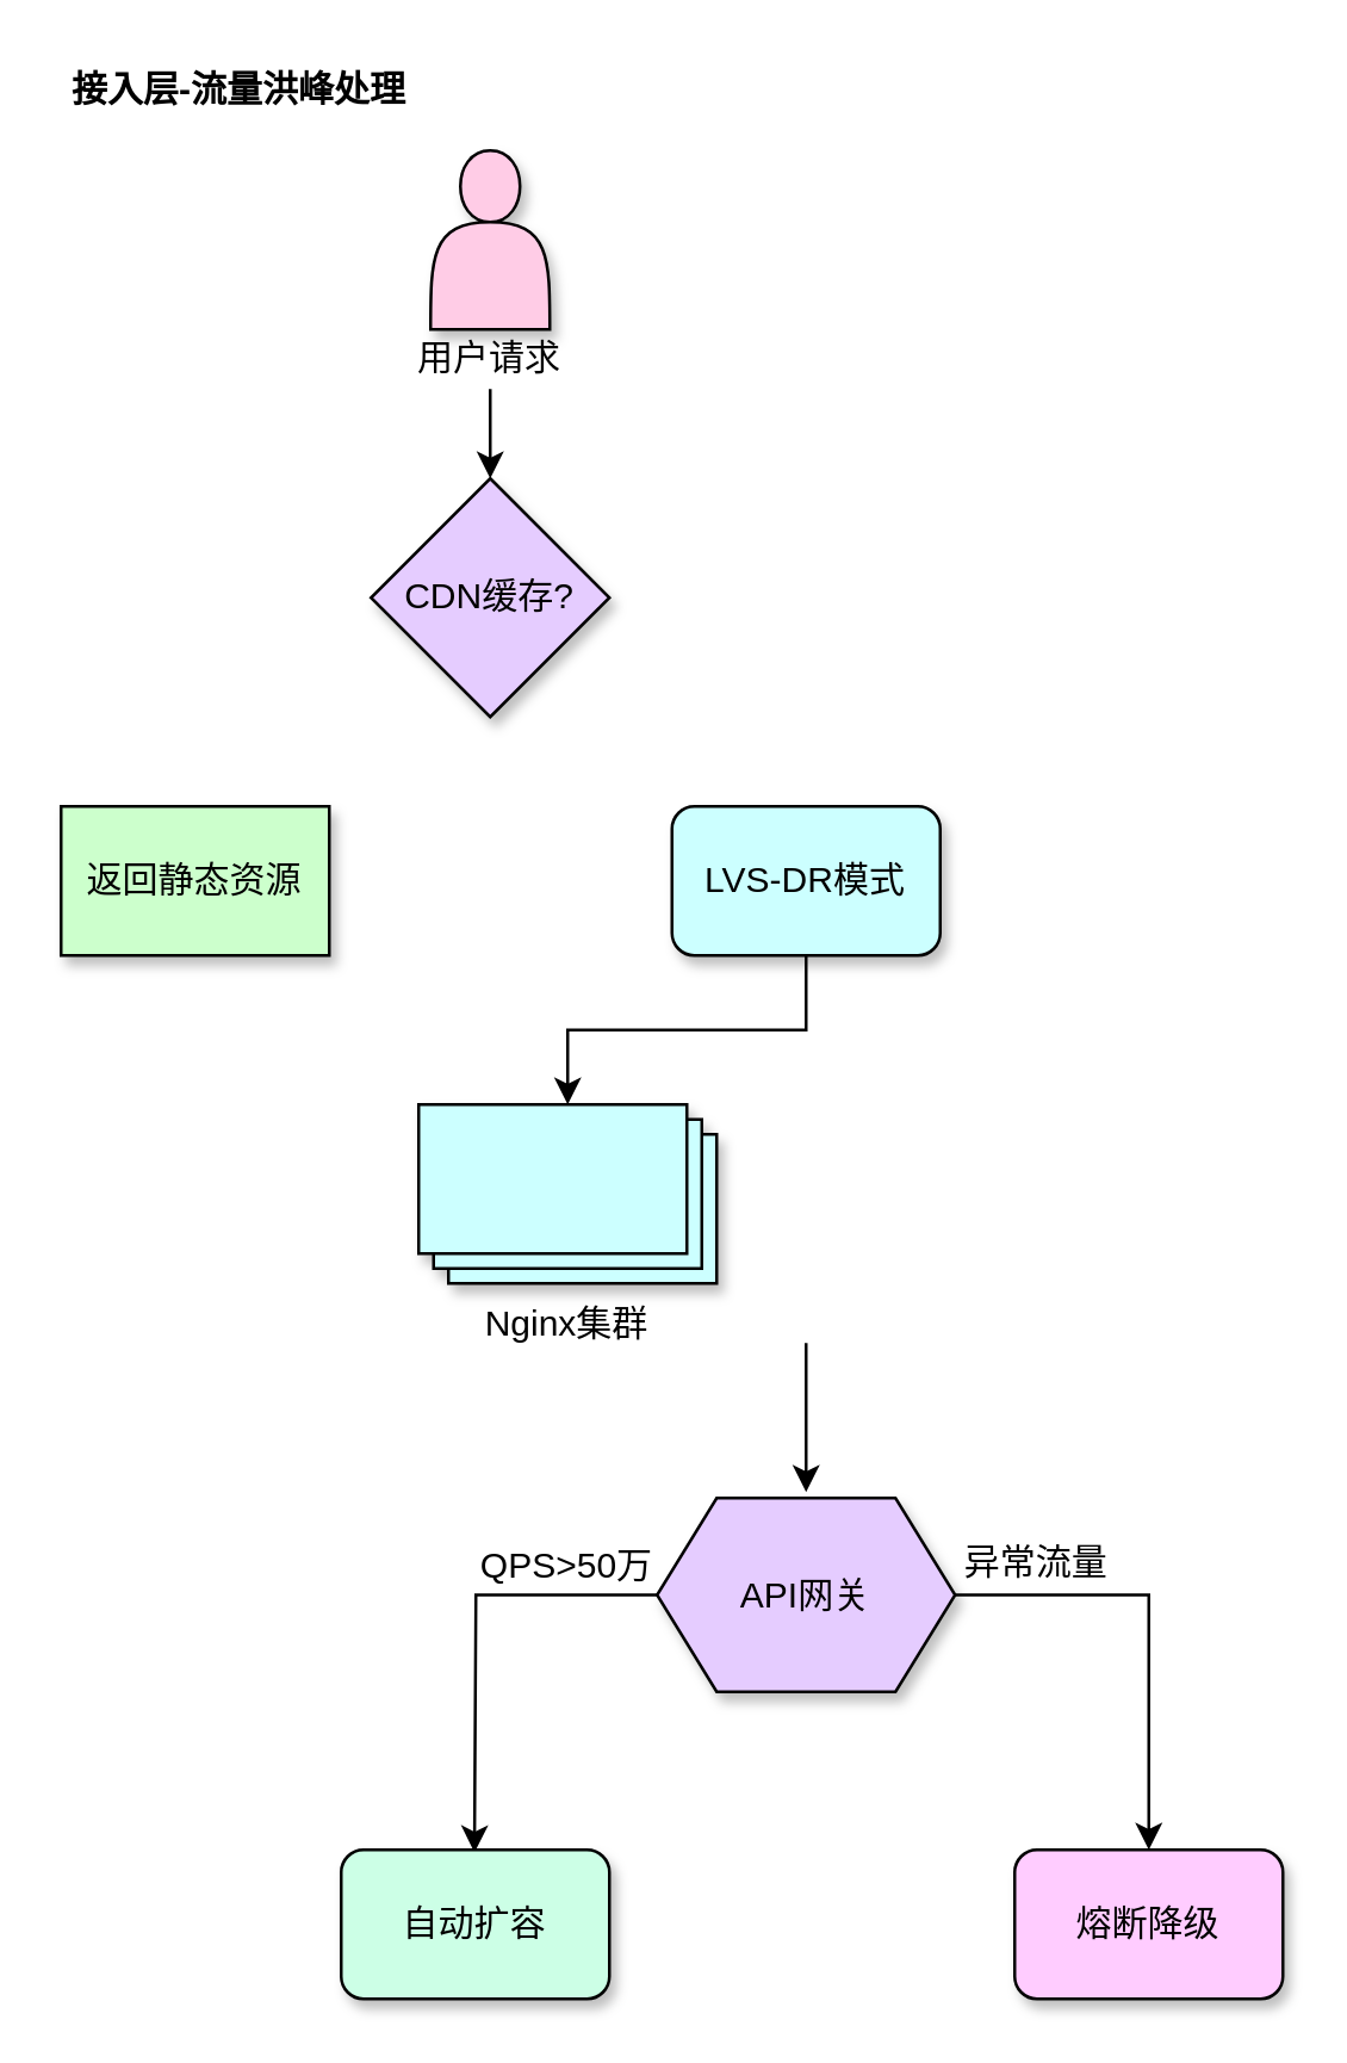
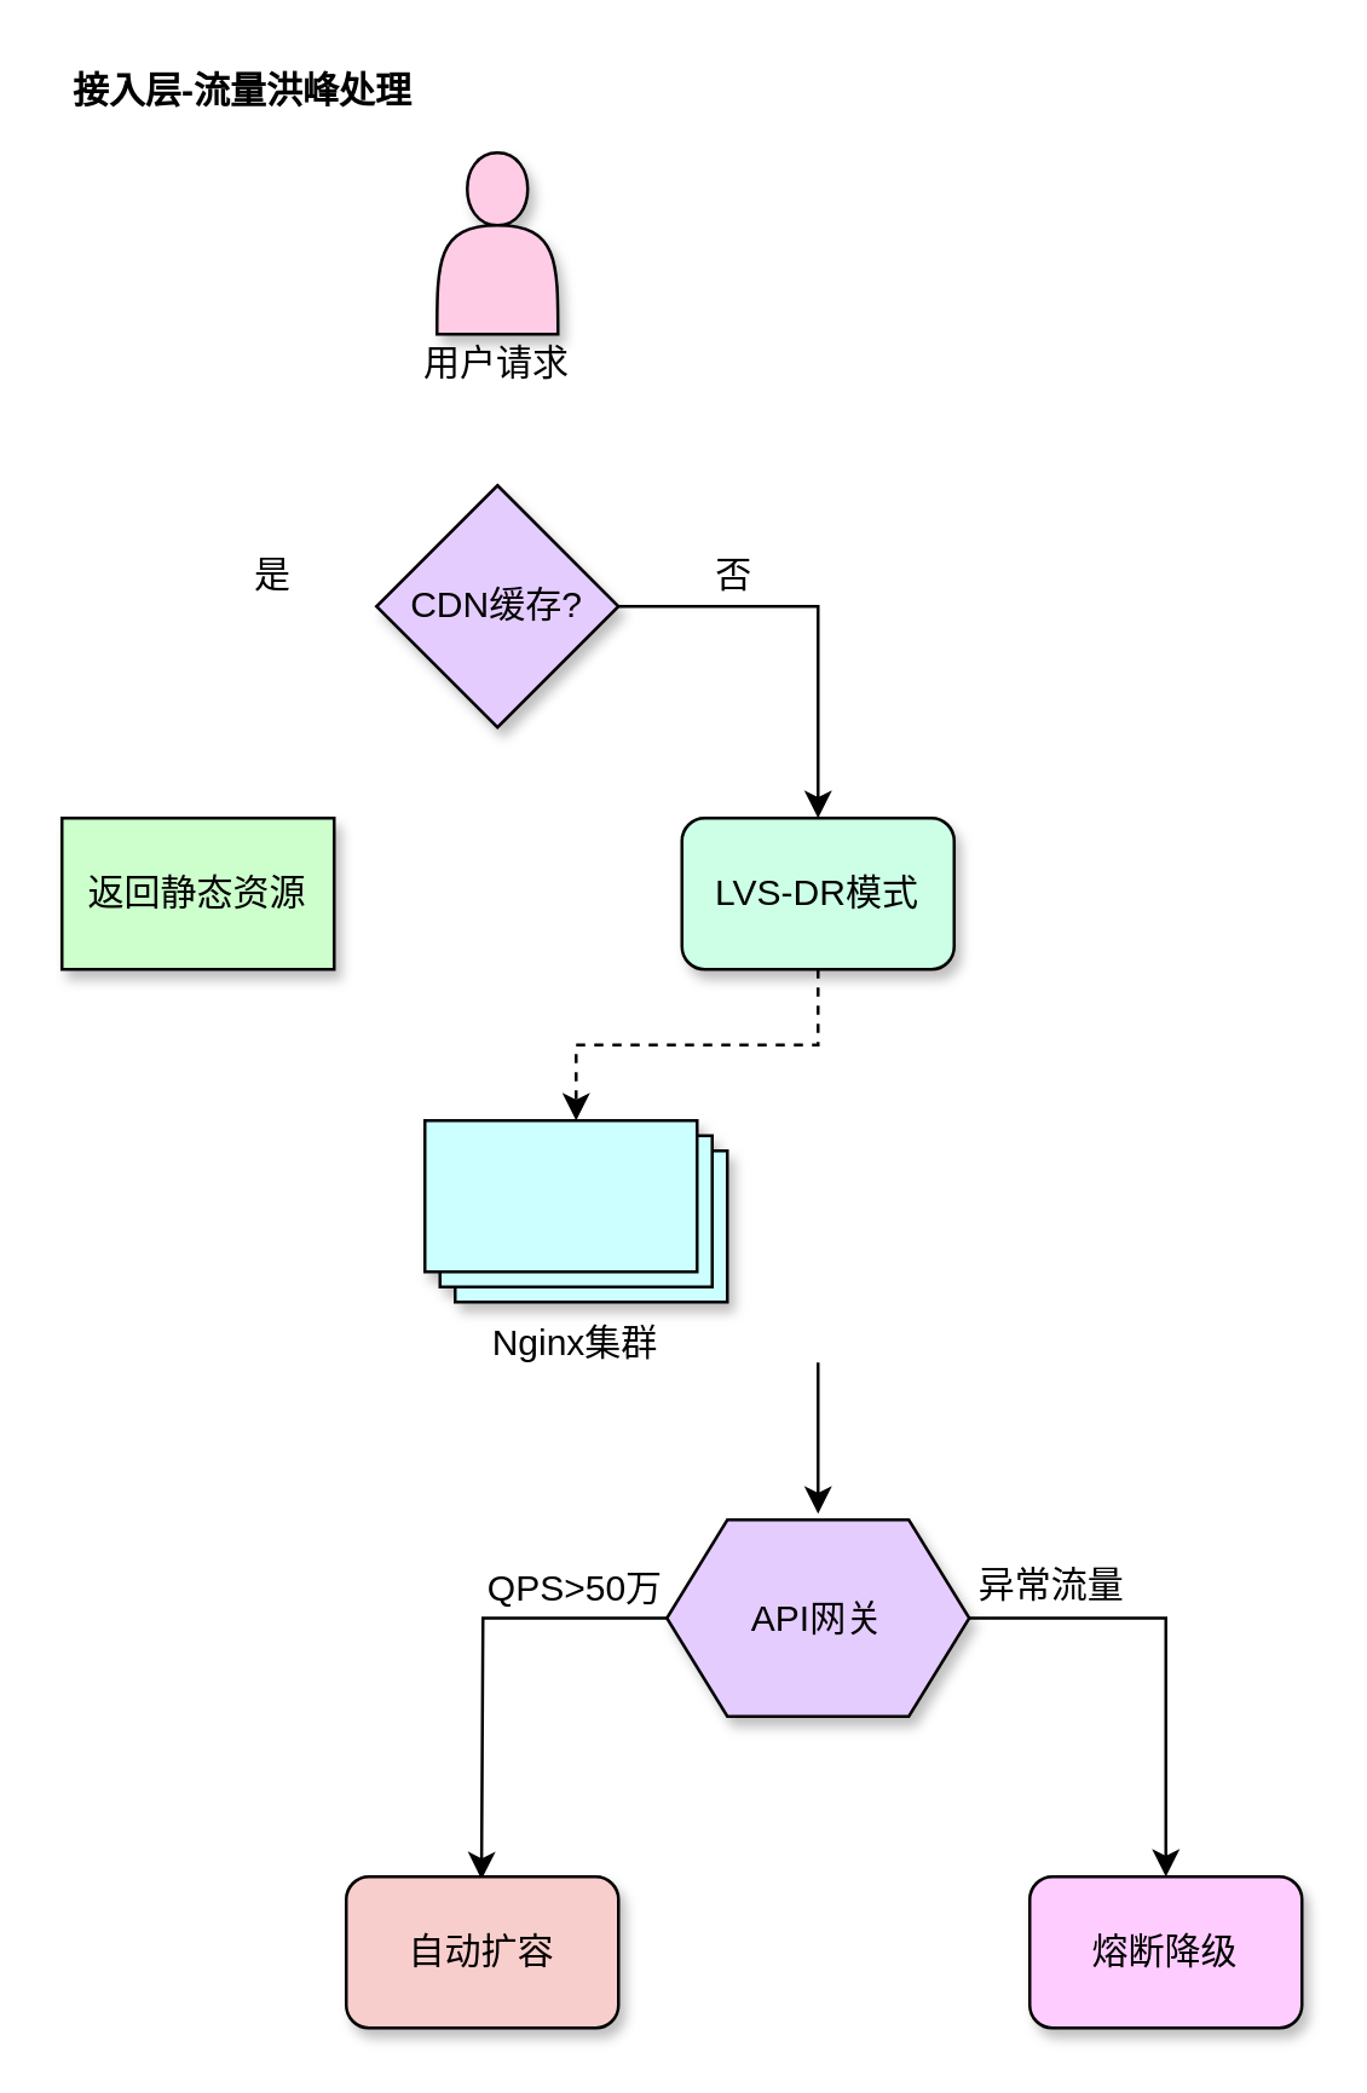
  <mxCell id="0" />
  <mxCell id="1" parent="0" />
  <mxCell id="2" value="" style="group" vertex="1" connectable="0" parent="1"><mxGeometry x="20" y="20" width="410" height="650" as="geometry" /></mxCell>
  <mxCell id="3" value="&lt;b&gt;接入层-流量洪峰处理&lt;/b&gt;" style="text;strokeColor=none;align=center;fillColor=none;html=1;verticalAlign=middle;whiteSpace=wrap;rounded=0;" parent="2" vertex="1"><mxGeometry width="120" height="20" as="geometry" /></mxCell>
  <mxCell id="4" value="" style="group" parent="2" vertex="1" connectable="0"><mxGeometry y="30" width="410" height="620" as="geometry" /></mxCell>
- <mxCell id="5" style="edgeStyle=orthogonalEdgeStyle;rounded=0;orthogonalLoop=1;jettySize=auto;html=1;" parent="4" source="22" target="7" edge="1"><mxGeometry relative="1" as="geometry" /></mxCell>
+ <mxCell id="5" style="edgeStyle=orthogonalEdgeStyle;rounded=0;orthogonalLoop=1;jettySize=auto;html=1;dashed=1;" parent="4" source="22" target="7" edge="1"><mxGeometry relative="1" as="geometry" /></mxCell>
  <mxCell id="6" style="edgeStyle=orthogonalEdgeStyle;rounded=0;orthogonalLoop=1;jettySize=auto;html=1;" parent="4" edge="1"><mxGeometry relative="1" as="geometry"><mxPoint x="250" y="450" as="targetPoint" /><mxPoint x="250" y="400" as="sourcePoint" /></mxGeometry></mxCell>
  <mxCell id="7" value="Nginx集群" style="verticalLabelPosition=bottom;verticalAlign=top;html=1;shape=mxgraph.basic.layered_rect;dx=10;outlineConnect=0;whiteSpace=wrap;shadow=1;fillColor=#CCFFFF;" parent="4" vertex="1"><mxGeometry x="120" y="320" width="100" height="60" as="geometry" /></mxCell>
  <mxCell id="8" style="edgeStyle=orthogonalEdgeStyle;rounded=0;orthogonalLoop=1;jettySize=auto;html=1;exitX=0;exitY=0.5;exitDx=0;exitDy=0;entryX=0.319;entryY=0.018;entryDx=0;entryDy=0;entryPerimeter=0;" parent="4" source="9" edge="1"><mxGeometry relative="1" as="geometry"><mxPoint x="138.71" y="570.9" as="targetPoint" /></mxGeometry></mxCell>
  <mxCell id="9" value="API网关" style="shape=hexagon;perimeter=hexagonPerimeter2;whiteSpace=wrap;html=1;fixedSize=1;fillColor=#E5CCFF;shadow=1;" parent="4" vertex="1"><mxGeometry x="200" y="452" width="100" height="65" as="geometry" /></mxCell>
  <mxCell id="10" style="edgeStyle=orthogonalEdgeStyle;rounded=0;orthogonalLoop=1;jettySize=auto;html=1;exitX=1;exitY=0.5;exitDx=0;exitDy=0;entryX=0.5;entryY=0;entryDx=0;entryDy=0;" parent="4" source="9" target="14" edge="1"><mxGeometry relative="1" as="geometry"><mxPoint x="357.24" y="570.15" as="targetPoint" /></mxGeometry></mxCell>
  <mxCell id="11" value="QPS&amp;gt;50万" style="text;strokeColor=none;align=center;fillColor=none;html=1;verticalAlign=middle;whiteSpace=wrap;rounded=0;" parent="4" vertex="1"><mxGeometry x="140" y="465" width="60" height="20" as="geometry" /></mxCell>
  <mxCell id="12" value="异常流量" style="text;strokeColor=none;align=center;fillColor=none;html=1;verticalAlign=middle;whiteSpace=wrap;rounded=0;" parent="4" vertex="1"><mxGeometry x="300" y="465" width="55" height="18" as="geometry" /></mxCell>
- <mxCell id="13" value="自动扩容" style="rounded=1;whiteSpace=wrap;html=1;fillColor=#CCFFE6;shadow=1;" parent="4" vertex="1"><mxGeometry x="94" y="570" width="90" height="50" as="geometry" /></mxCell>
+ <mxCell id="13" value="自动扩容" style="rounded=1;whiteSpace=wrap;html=1;fillColor=#f8cecc;shadow=1;" parent="4" vertex="1"><mxGeometry x="94" y="570" width="90" height="50" as="geometry" /></mxCell>
  <mxCell id="14" value="熔断降级" style="rounded=1;whiteSpace=wrap;html=1;fillColor=#FFCCFF;shadow=1;" parent="4" vertex="1"><mxGeometry x="320" y="570" width="90" height="50" as="geometry" /></mxCell>
  <mxCell id="15" value="" style="group" parent="4" vertex="1" connectable="0"><mxGeometry width="295" height="270" as="geometry" /></mxCell>
  <mxCell id="16" value="" style="shape=actor;whiteSpace=wrap;html=1;fillColor=#FFCCE6;shadow=1;" parent="15" vertex="1"><mxGeometry x="124" width="40" height="60" as="geometry" /></mxCell>
+ <mxCell id="17" style="edgeStyle=orthogonalEdgeStyle;rounded=0;orthogonalLoop=1;jettySize=auto;html=1;exitX=1;exitY=0.5;exitDx=0;exitDy=0;entryX=0.5;entryY=0;entryDx=0;entryDy=0;" parent="15" source="18" target="22" edge="1"><mxGeometry relative="1" as="geometry" /></mxCell>
  <mxCell id="18" value="CDN缓存?" style="rhombus;whiteSpace=wrap;html=1;fillColor=#E5CCFF;shadow=1;" parent="15" vertex="1"><mxGeometry x="104" y="110" width="80" height="80" as="geometry" /></mxCell>
- <mxCell id="19" style="edgeStyle=orthogonalEdgeStyle;rounded=0;orthogonalLoop=1;jettySize=auto;html=1;entryX=0.5;entryY=0;entryDx=0;entryDy=0;" parent="15" source="20" target="18" edge="1"><mxGeometry relative="1" as="geometry" /></mxCell>
  <mxCell id="20" value="用户请求" style="text;strokeColor=none;align=center;fillColor=none;html=1;verticalAlign=middle;whiteSpace=wrap;rounded=0;" parent="15" vertex="1"><mxGeometry x="116" y="60" width="56" height="20" as="geometry" /></mxCell>
  <mxCell id="21" value="返回静态资源" style="whiteSpace=wrap;html=1;fillColor=#CCFFCC;shadow=1;rounded=0;" parent="15" vertex="1"><mxGeometry y="220" width="90" height="50" as="geometry" /></mxCell>
- <mxCell id="22" value="LVS-DR模式" style="rounded=1;whiteSpace=wrap;html=1;fillColor=#CCFFFF;shadow=1;" parent="15" vertex="1"><mxGeometry x="205" y="220" width="90" height="50" as="geometry" /></mxCell>
+ <mxCell id="22" value="LVS-DR模式" style="rounded=1;whiteSpace=wrap;html=1;fillColor=#ccffe6;shadow=1;" parent="15" vertex="1"><mxGeometry x="205" y="220" width="90" height="50" as="geometry" /></mxCell>
+ <mxCell id="23" value="是" style="text;strokeColor=none;align=center;fillColor=none;html=1;verticalAlign=middle;whiteSpace=wrap;rounded=0;" parent="15" vertex="1"><mxGeometry x="60" y="130" width="20" height="20" as="geometry" /></mxCell>
+ <mxCell id="24" value="否" style="text;strokeColor=none;align=center;fillColor=none;html=1;verticalAlign=middle;whiteSpace=wrap;rounded=0;" parent="15" vertex="1"><mxGeometry x="210" y="130" width="25" height="20" as="geometry" /></mxCell>
